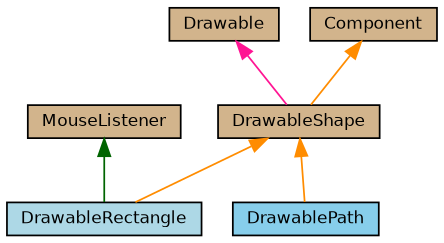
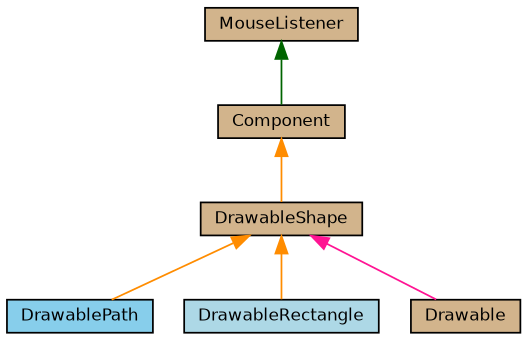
  digraph {
    node [color=black fillcolor=tan fontname=Helvetica fontsize=10 shape=record style=filled]
    edge [color=darkorange dir=back fontname=Helvetica fontsize=10 labelfontname=Helvetica labelfontsize=10 style=solid]
    n1 [fontcolor=black height=0.2 label=DrawableShape width=0.4]
    n2 [fillcolor=skyblue height=0.2 label=DrawablePath width=0.4]
    n3 [fillcolor=lightblue height=0.2 label=DrawableRectangle width=0.4]
    n4 [height=0.2 label=Drawable width=0.4]
    n5 [height=0.2 label=Component width=0.4]
    n6 [height=0.2 label=MouseListener width=0.4]
    n1 -> n2
    n1 -> n3
-   n4 -> n1 [color=deeppink]
+   n1 -> n4 [color=deeppink]
    n5 -> n1
-   n6 -> n3 [color=darkgreen]
+   n6 -> n5 [color=darkgreen]
  }
